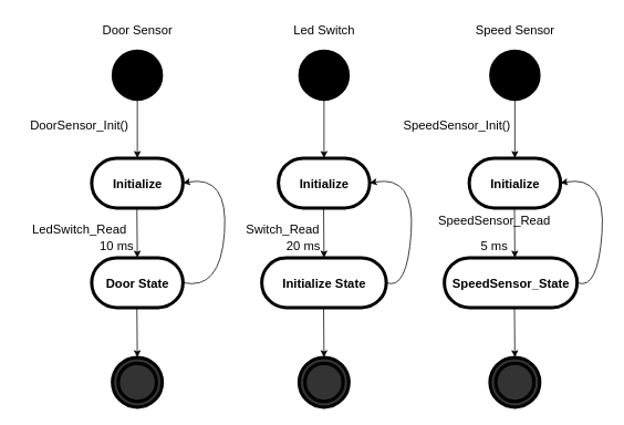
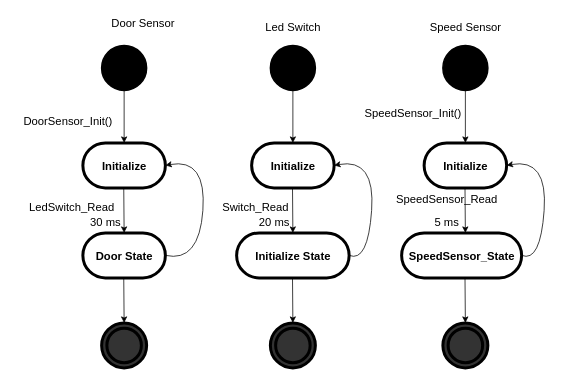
  <mxCell id="0" />
  <mxCell id="1" parent="0" />
  <mxCell id="2" value="" style="strokeWidth=2;html=1;shape=mxgraph.flowchart.start_2;whiteSpace=wrap;labelBackgroundColor=#000000;fillColor=#000000;" vertex="1" parent="1"><mxGeometry x="135" y="60" width="60" height="60" as="geometry" /></mxCell>
  <mxCell id="3" value="" style="ellipse;shape=doubleEllipse;html=1;dashed=0;whitespace=wrap;aspect=fixed;labelBackgroundColor=#000000;fillColor=#333333;strokeWidth=4;fillStyle=solid;" vertex="1" parent="1"><mxGeometry x="135" y="430" width="60" height="60" as="geometry" /></mxCell>
  <mxCell id="4" value="&lt;span style=&quot;&quot;&gt;&lt;b&gt;&lt;font style=&quot;font-size: 15px;&quot;&gt;Initialize&lt;/font&gt;&lt;/b&gt;&lt;/span&gt;" style="html=1;dashed=0;whitespace=wrap;shape=mxgraph.dfd.start;labelBackgroundColor=none;fillStyle=solid;strokeWidth=4;verticalAlign=middle;" vertex="1" parent="1"><mxGeometry x="110" y="190" width="110" height="60" as="geometry" /></mxCell>
  <mxCell id="5" value="&lt;span style=&quot;&quot;&gt;&lt;b&gt;&lt;font style=&quot;font-size: 15px;&quot;&gt;Door State&lt;/font&gt;&lt;/b&gt;&lt;/span&gt;" style="html=1;dashed=0;whitespace=wrap;shape=mxgraph.dfd.start;labelBackgroundColor=none;fillStyle=solid;strokeWidth=4;verticalAlign=middle;" vertex="1" parent="1"><mxGeometry x="110" y="310" width="110" height="60" as="geometry" /></mxCell>
  <mxCell id="6" value="" style="endArrow=classic;html=1;rounded=0;fontSize=15;entryX=0.5;entryY=0.5;entryDx=0;entryDy=-30;entryPerimeter=0;exitX=0.5;exitY=1;exitDx=0;exitDy=0;exitPerimeter=0;" edge="1" parent="1" source="2" target="4"><mxGeometry width="50" height="50" relative="1" as="geometry"><mxPoint x="435" y="280" as="sourcePoint" /><mxPoint x="485" y="230" as="targetPoint" /></mxGeometry></mxCell>
  <mxCell id="7" value="" style="endArrow=classic;html=1;rounded=0;fontSize=15;exitX=0.5;exitY=1;exitDx=0;exitDy=0;exitPerimeter=0;" edge="1" parent="1"><mxGeometry width="50" height="50" relative="1" as="geometry"><mxPoint x="164.5" y="250" as="sourcePoint" /><mxPoint x="165" y="310" as="targetPoint" /></mxGeometry></mxCell>
  <mxCell id="8" value="" style="endArrow=classic;html=1;rounded=0;fontSize=15;exitX=0.5;exitY=1;exitDx=0;exitDy=0;exitPerimeter=0;" edge="1" parent="1"><mxGeometry width="50" height="50" relative="1" as="geometry"><mxPoint x="164.5" y="370" as="sourcePoint" /><mxPoint x="165" y="430" as="targetPoint" /></mxGeometry></mxCell>
  <mxCell id="9" value="" style="curved=1;endArrow=classic;html=1;rounded=0;fontSize=15;exitX=1;exitY=0.5;exitDx=0;exitDy=0;exitPerimeter=0;entryX=1;entryY=0.5;entryDx=0;entryDy=0;entryPerimeter=0;" edge="1" parent="1" source="5" target="4"><mxGeometry width="50" height="50" relative="1" as="geometry"><mxPoint x="435" y="280" as="sourcePoint" /><mxPoint x="485" y="230" as="targetPoint" /><Array as="points"><mxPoint x="265" y="350" /><mxPoint x="275" y="210" /></Array></mxGeometry></mxCell>
- <mxCell id="10" value="Door Sensor" style="text;html=1;align=center;verticalAlign=middle;resizable=0;points=[];autosize=1;strokeColor=none;fillColor=none;fontSize=15;" vertex="1" parent="1"><mxGeometry x="110" y="20" width="110" height="30" as="geometry" /></mxCell>
- <mxCell id="11" value="10 ms" style="text;html=1;align=center;verticalAlign=middle;resizable=0;points=[];autosize=1;strokeColor=none;fillColor=none;fontSize=15;" vertex="1" parent="1"><mxGeometry x="110" y="280" width="60" height="30" as="geometry" /></mxCell>
+ <mxCell id="10" value="Door Sensor" style="text;html=1;align=center;verticalAlign=middle;resizable=0;points=[];autosize=1;strokeColor=none;fillColor=none;fontSize=15;" vertex="1" parent="1"><mxGeometry x="135" y="15" width="110" height="30" as="geometry" /></mxCell>
+ <mxCell id="11" value="30 ms" style="text;html=1;align=center;verticalAlign=middle;resizable=0;points=[];autosize=1;strokeColor=none;fillColor=none;fontSize=15;" vertex="1" parent="1"><mxGeometry x="110" y="280" width="60" height="30" as="geometry" /></mxCell>
  <mxCell id="12" value="LedSwitch_Read" style="text;html=1;align=center;verticalAlign=middle;resizable=0;points=[];autosize=1;strokeColor=none;fillColor=none;fontSize=15;" vertex="1" parent="1"><mxGeometry x="20" y="260" width="150" height="30" as="geometry" /></mxCell>
- <mxCell id="13" value="DoorSensor_Init()" style="text;html=1;align=center;verticalAlign=middle;resizable=0;points=[];autosize=1;strokeColor=none;fillColor=none;fontSize=15;" vertex="1" parent="1"><mxGeometry x="25" y="135" width="140" height="30" as="geometry" /></mxCell>
+ <mxCell id="13" value="DoorSensor_Init()" style="text;html=1;align=center;verticalAlign=middle;resizable=0;points=[];autosize=1;strokeColor=none;fillColor=none;fontSize=15;" vertex="1" parent="1"><mxGeometry x="20" y="145" width="140" height="30" as="geometry" /></mxCell>
  <mxCell id="14" value="" style="strokeWidth=2;html=1;shape=mxgraph.flowchart.start_2;whiteSpace=wrap;labelBackgroundColor=#000000;fillColor=#000000;" vertex="1" parent="1"><mxGeometry x="360" y="60" width="60" height="60" as="geometry" /></mxCell>
  <mxCell id="15" value="" style="ellipse;shape=doubleEllipse;html=1;dashed=0;whitespace=wrap;aspect=fixed;labelBackgroundColor=#000000;fillColor=#333333;strokeWidth=4;fillStyle=solid;" vertex="1" parent="1"><mxGeometry x="360" y="430" width="60" height="60" as="geometry" /></mxCell>
  <mxCell id="16" value="&lt;span style=&quot;&quot;&gt;&lt;b&gt;&lt;font style=&quot;font-size: 15px;&quot;&gt;Initialize&lt;/font&gt;&lt;/b&gt;&lt;/span&gt;" style="html=1;dashed=0;whitespace=wrap;shape=mxgraph.dfd.start;labelBackgroundColor=none;fillStyle=solid;strokeWidth=4;verticalAlign=middle;" vertex="1" parent="1"><mxGeometry x="335" y="190" width="110" height="60" as="geometry" /></mxCell>
  <mxCell id="17" value="&lt;span style=&quot;&quot;&gt;&lt;b&gt;&lt;font style=&quot;font-size: 15px;&quot;&gt;Initialize State&lt;/font&gt;&lt;/b&gt;&lt;/span&gt;" style="html=1;dashed=0;whitespace=wrap;shape=mxgraph.dfd.start;labelBackgroundColor=none;fillStyle=solid;strokeWidth=4;verticalAlign=middle;" vertex="1" parent="1"><mxGeometry x="315" y="310" width="150" height="60" as="geometry" /></mxCell>
  <mxCell id="18" value="" style="endArrow=classic;html=1;rounded=0;fontSize=15;entryX=0.5;entryY=0.5;entryDx=0;entryDy=-30;entryPerimeter=0;exitX=0.5;exitY=1;exitDx=0;exitDy=0;exitPerimeter=0;" edge="1" parent="1" source="14" target="16"><mxGeometry width="50" height="50" relative="1" as="geometry"><mxPoint x="660" y="280" as="sourcePoint" /><mxPoint x="710" y="230" as="targetPoint" /></mxGeometry></mxCell>
  <mxCell id="19" value="" style="endArrow=classic;html=1;rounded=0;fontSize=15;exitX=0.5;exitY=1;exitDx=0;exitDy=0;exitPerimeter=0;" edge="1" parent="1"><mxGeometry width="50" height="50" relative="1" as="geometry"><mxPoint x="389.5" y="250" as="sourcePoint" /><mxPoint x="390" y="310" as="targetPoint" /></mxGeometry></mxCell>
  <mxCell id="20" value="" style="endArrow=classic;html=1;rounded=0;fontSize=15;exitX=0.5;exitY=1;exitDx=0;exitDy=0;exitPerimeter=0;" edge="1" parent="1"><mxGeometry width="50" height="50" relative="1" as="geometry"><mxPoint x="389.5" y="370" as="sourcePoint" /><mxPoint x="390" y="430" as="targetPoint" /></mxGeometry></mxCell>
  <mxCell id="21" value="" style="curved=1;endArrow=classic;html=1;rounded=0;fontSize=15;exitX=1;exitY=0.5;exitDx=0;exitDy=0;exitPerimeter=0;entryX=1;entryY=0.5;entryDx=0;entryDy=0;entryPerimeter=0;" edge="1" parent="1" source="17" target="16"><mxGeometry width="50" height="50" relative="1" as="geometry"><mxPoint x="660" y="280" as="sourcePoint" /><mxPoint x="710" y="230" as="targetPoint" /><Array as="points"><mxPoint x="490" y="350" /><mxPoint x="500" y="210" /></Array></mxGeometry></mxCell>
  <mxCell id="22" value="Led Switch" style="text;html=1;align=center;verticalAlign=middle;resizable=0;points=[];autosize=1;strokeColor=none;fillColor=none;fontSize=15;" vertex="1" parent="1"><mxGeometry x="340" y="20" width="100" height="30" as="geometry" /></mxCell>
  <mxCell id="23" value="20 ms" style="text;html=1;align=center;verticalAlign=middle;resizable=0;points=[];autosize=1;strokeColor=none;fillColor=none;fontSize=15;" vertex="1" parent="1"><mxGeometry x="335" y="280" width="60" height="30" as="geometry" /></mxCell>
  <mxCell id="24" value="Switch_Read" style="text;html=1;align=center;verticalAlign=middle;resizable=0;points=[];autosize=1;strokeColor=none;fillColor=none;fontSize=15;" vertex="1" parent="1"><mxGeometry x="285" y="260" width="110" height="30" as="geometry" /></mxCell>
  <mxCell id="25" value="" style="strokeWidth=2;html=1;shape=mxgraph.flowchart.start_2;whiteSpace=wrap;labelBackgroundColor=#000000;fillColor=#000000;" vertex="1" parent="1"><mxGeometry x="590" y="60" width="60" height="60" as="geometry" /></mxCell>
  <mxCell id="26" value="" style="ellipse;shape=doubleEllipse;html=1;dashed=0;whitespace=wrap;aspect=fixed;labelBackgroundColor=#000000;fillColor=#333333;strokeWidth=4;fillStyle=solid;" vertex="1" parent="1"><mxGeometry x="590" y="430" width="60" height="60" as="geometry" /></mxCell>
  <mxCell id="27" value="&lt;span style=&quot;&quot;&gt;&lt;b&gt;&lt;font style=&quot;font-size: 15px;&quot;&gt;Initialize&lt;/font&gt;&lt;/b&gt;&lt;/span&gt;" style="html=1;dashed=0;whitespace=wrap;shape=mxgraph.dfd.start;labelBackgroundColor=none;fillStyle=solid;strokeWidth=4;verticalAlign=middle;" vertex="1" parent="1"><mxGeometry x="565" y="190" width="110" height="60" as="geometry" /></mxCell>
  <mxCell id="28" value="&lt;span style=&quot;&quot;&gt;&lt;b&gt;&lt;font style=&quot;font-size: 15px;&quot;&gt;SpeedSensor_State&lt;/font&gt;&lt;/b&gt;&lt;/span&gt;" style="html=1;dashed=0;whitespace=wrap;shape=mxgraph.dfd.start;labelBackgroundColor=none;fillStyle=solid;strokeWidth=4;verticalAlign=middle;" vertex="1" parent="1"><mxGeometry x="535" y="310" width="160" height="60" as="geometry" /></mxCell>
  <mxCell id="29" value="" style="endArrow=classic;html=1;rounded=0;fontSize=15;entryX=0.5;entryY=0.5;entryDx=0;entryDy=-30;entryPerimeter=0;exitX=0.5;exitY=1;exitDx=0;exitDy=0;exitPerimeter=0;" edge="1" parent="1" source="25" target="27"><mxGeometry width="50" height="50" relative="1" as="geometry"><mxPoint x="890" y="280" as="sourcePoint" /><mxPoint x="940" y="230" as="targetPoint" /></mxGeometry></mxCell>
  <mxCell id="30" value="" style="endArrow=classic;html=1;rounded=0;fontSize=15;exitX=0.5;exitY=1;exitDx=0;exitDy=0;exitPerimeter=0;" edge="1" parent="1"><mxGeometry width="50" height="50" relative="1" as="geometry"><mxPoint x="619.5" y="250" as="sourcePoint" /><mxPoint x="620" y="310" as="targetPoint" /></mxGeometry></mxCell>
  <mxCell id="31" value="" style="endArrow=classic;html=1;rounded=0;fontSize=15;exitX=0.5;exitY=1;exitDx=0;exitDy=0;exitPerimeter=0;" edge="1" parent="1"><mxGeometry width="50" height="50" relative="1" as="geometry"><mxPoint x="619.5" y="370" as="sourcePoint" /><mxPoint x="620" y="430" as="targetPoint" /></mxGeometry></mxCell>
  <mxCell id="32" value="" style="curved=1;endArrow=classic;html=1;rounded=0;fontSize=15;exitX=1;exitY=0.5;exitDx=0;exitDy=0;exitPerimeter=0;entryX=1;entryY=0.5;entryDx=0;entryDy=0;entryPerimeter=0;" edge="1" parent="1" source="28" target="27"><mxGeometry width="50" height="50" relative="1" as="geometry"><mxPoint x="890" y="280" as="sourcePoint" /><mxPoint x="940" y="230" as="targetPoint" /><Array as="points"><mxPoint x="720" y="350" /><mxPoint x="730" y="210" /></Array></mxGeometry></mxCell>
  <mxCell id="33" value="Speed Sensor" style="text;html=1;align=center;verticalAlign=middle;resizable=0;points=[];autosize=1;strokeColor=none;fillColor=none;fontSize=15;" vertex="1" parent="1"><mxGeometry x="560" y="20" width="120" height="30" as="geometry" /></mxCell>
  <mxCell id="34" value="5 ms" style="text;html=1;align=center;verticalAlign=middle;resizable=0;points=[];autosize=1;strokeColor=none;fillColor=none;fontSize=15;" vertex="1" parent="1"><mxGeometry x="565" y="280" width="60" height="30" as="geometry" /></mxCell>
  <mxCell id="35" value="SpeedSensor_Read" style="text;html=1;align=center;verticalAlign=middle;resizable=0;points=[];autosize=1;strokeColor=none;fillColor=none;fontSize=15;" vertex="1" parent="1"><mxGeometry x="515" y="250" width="160" height="30" as="geometry" /></mxCell>
  <mxCell id="36" value="SpeedSensor_Init()" style="text;html=1;align=center;verticalAlign=middle;resizable=0;points=[];autosize=1;strokeColor=none;fillColor=none;fontSize=15;" vertex="1" parent="1"><mxGeometry x="475" y="135" width="150" height="30" as="geometry" /></mxCell>
